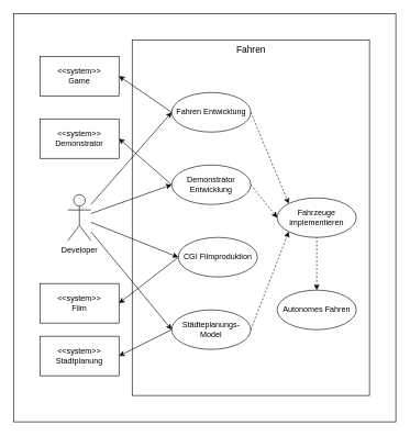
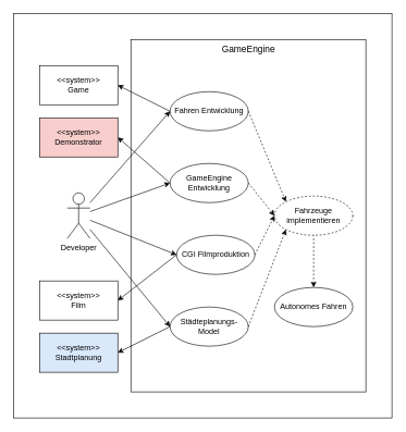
  <mxCell id="0" />
  <mxCell id="1" parent="0" />
  <mxCell id="2" value="" style="rounded=0;whiteSpace=wrap;html=1;fillColor=default;" vertex="1" parent="1"><mxGeometry x="20" y="20" width="580" height="620" as="geometry" /></mxCell>
  <mxCell id="3" value="" style="rounded=0;whiteSpace=wrap;html=1;fillColor=none;" vertex="1" parent="1"><mxGeometry x="200" y="60" width="360" height="540" as="geometry" /></mxCell>
- <mxCell id="4" value="&lt;font style=&quot;font-size: 14px;&quot;&gt;Fahren&lt;/font&gt;" style="text;html=1;align=center;verticalAlign=middle;resizable=0;points=[];autosize=1;strokeColor=none;fillColor=none;" vertex="1" parent="1"><mxGeometry x="325" y="60" width="110" height="30" as="geometry" /></mxCell>
+ <mxCell id="4" value="&lt;font style=&quot;font-size: 14px;&quot;&gt;GameEngine&lt;/font&gt;" style="text;html=1;align=center;verticalAlign=middle;resizable=0;points=[];autosize=1;strokeColor=none;fillColor=none;" vertex="1" parent="1"><mxGeometry x="325" y="60" width="110" height="30" as="geometry" /></mxCell>
  <mxCell id="5" style="rounded=0;orthogonalLoop=1;jettySize=auto;html=1;entryX=0;entryY=0.5;entryDx=0;entryDy=0;" edge="1" source="9" target="12" parent="1"><mxGeometry relative="1" as="geometry"><mxPoint x="250" y="110" as="targetPoint" /></mxGeometry></mxCell>
  <mxCell id="6" style="rounded=0;orthogonalLoop=1;jettySize=auto;html=1;entryX=0;entryY=0.5;entryDx=0;entryDy=0;" edge="1" parent="1" source="9" target="15"><mxGeometry relative="1" as="geometry" /></mxCell>
  <mxCell id="7" style="rounded=0;orthogonalLoop=1;jettySize=auto;html=1;entryX=0;entryY=0.5;entryDx=0;entryDy=0;" edge="1" parent="1" source="9" target="23"><mxGeometry relative="1" as="geometry" /></mxCell>
  <mxCell id="8" style="rounded=0;orthogonalLoop=1;jettySize=auto;html=1;entryX=0;entryY=0.5;entryDx=0;entryDy=0;" edge="1" parent="1" source="9" target="26"><mxGeometry relative="1" as="geometry" /></mxCell>
  <mxCell id="9" value="Developer" style="shape=umlActor;verticalLabelPosition=bottom;verticalAlign=top;html=1;outlineConnect=0;" vertex="1" parent="1"><mxGeometry x="102.5" y="295" width="35" height="70" as="geometry" /></mxCell>
  <mxCell id="10" style="rounded=0;orthogonalLoop=1;jettySize=auto;html=1;exitX=1;exitY=0.5;exitDx=0;exitDy=0;entryX=0;entryY=0;entryDx=0;entryDy=0;dashed=1;" edge="1" parent="1" source="12" target="18"><mxGeometry relative="1" as="geometry" /></mxCell>
  <mxCell id="11" style="rounded=0;orthogonalLoop=1;jettySize=auto;html=1;exitX=0;exitY=0.5;exitDx=0;exitDy=0;entryX=1;entryY=0.5;entryDx=0;entryDy=0;" edge="1" parent="1" source="12" target="19"><mxGeometry relative="1" as="geometry" /></mxCell>
  <mxCell id="12" value="Fahren Entwicklung" style="ellipse;whiteSpace=wrap;html=1;fillColor=none;" vertex="1" parent="1"><mxGeometry x="260" y="140" width="120" height="60" as="geometry" /></mxCell>
  <mxCell id="13" style="rounded=0;orthogonalLoop=1;jettySize=auto;html=1;exitX=1;exitY=0.5;exitDx=0;exitDy=0;dashed=1;entryX=0;entryY=0.5;entryDx=0;entryDy=0;" edge="1" parent="1" source="15" target="18"><mxGeometry relative="1" as="geometry"><mxPoint x="450" y="330" as="targetPoint" /></mxGeometry></mxCell>
  <mxCell id="14" style="rounded=0;orthogonalLoop=1;jettySize=auto;html=1;exitX=0;exitY=0.5;exitDx=0;exitDy=0;entryX=1;entryY=0.5;entryDx=0;entryDy=0;" edge="1" parent="1" source="15" target="20"><mxGeometry relative="1" as="geometry" /></mxCell>
- <mxCell id="15" value="Demonstrator Entwicklung" style="ellipse;whiteSpace=wrap;html=1;fillColor=none;" vertex="1" parent="1"><mxGeometry x="260" y="250" width="120" height="60" as="geometry" /></mxCell>
+ <mxCell id="15" value="GameEngine Entwicklung" style="ellipse;whiteSpace=wrap;html=1;fillColor=none;" vertex="1" parent="1"><mxGeometry x="260" y="250" width="120" height="60" as="geometry" /></mxCell>
  <mxCell id="16" style="rounded=0;orthogonalLoop=1;jettySize=auto;html=1;exitX=0.5;exitY=0;exitDx=0;exitDy=0;entryX=0.5;entryY=1;entryDx=0;entryDy=0;dashed=1;endArrow=none;endFill=0;startArrow=classic;startFill=1;" edge="1" parent="1" source="17" target="18"><mxGeometry relative="1" as="geometry" /></mxCell>
  <mxCell id="17" value="Autonomes Fahren" style="ellipse;whiteSpace=wrap;html=1;fillColor=none;" vertex="1" parent="1"><mxGeometry x="420" y="440" width="120" height="60" as="geometry" /></mxCell>
- <mxCell id="18" value="Fahrzeuge implementieren" style="ellipse;whiteSpace=wrap;html=1;fillColor=none;" vertex="1" parent="1"><mxGeometry x="420" y="300" width="120" height="60" as="geometry" /></mxCell>
- <mxCell id="19" value="&amp;lt;&amp;lt;system&amp;gt;&amp;gt;&lt;br&gt;Game" style="rounded=0;whiteSpace=wrap;html=1;" vertex="1" parent="1"><mxGeometry x="60" y="85" width="120" height="60" as="geometry" /></mxCell>
- <mxCell id="20" value="&amp;lt;&amp;lt;system&amp;gt;&amp;gt;&lt;br&gt;Demonstrator" style="rounded=0;whiteSpace=wrap;html=1;" vertex="1" parent="1"><mxGeometry x="60" y="180" width="120" height="60" as="geometry" /></mxCell>
+ <mxCell id="18" value="Fahrzeuge implementieren" style="ellipse;whiteSpace=wrap;html=1;fillColor=none;dashed=1;" vertex="1" parent="1"><mxGeometry x="420" y="300" width="120" height="60" as="geometry" /></mxCell>
+ <mxCell id="19" value="&amp;lt;&amp;lt;system&amp;gt;&amp;gt;&lt;br&gt;Game" style="rounded=0;whiteSpace=wrap;html=1;" vertex="1" parent="1"><mxGeometry x="60" y="100" width="120" height="60" as="geometry" /></mxCell>
+ <mxCell id="20" value="&amp;lt;&amp;lt;system&amp;gt;&amp;gt;&lt;br&gt;Demonstrator" style="rounded=0;whiteSpace=wrap;html=1;fillColor=#f8cecc;" vertex="1" parent="1"><mxGeometry x="60" y="180" width="120" height="60" as="geometry" /></mxCell>
+ <mxCell id="21" style="rounded=0;orthogonalLoop=1;jettySize=auto;html=1;exitX=1;exitY=0.5;exitDx=0;exitDy=0;dashed=1;entryX=0;entryY=0.5;entryDx=0;entryDy=0;" edge="1" parent="1" source="23" target="18"><mxGeometry relative="1" as="geometry"><mxPoint x="440" y="340" as="targetPoint" /></mxGeometry></mxCell>
  <mxCell id="22" style="rounded=0;orthogonalLoop=1;jettySize=auto;html=1;exitX=0;exitY=0.5;exitDx=0;exitDy=0;entryX=1;entryY=0.5;entryDx=0;entryDy=0;" edge="1" parent="1" source="23" target="27"><mxGeometry relative="1" as="geometry" /></mxCell>
  <mxCell id="23" value="CGI Filmproduktion" style="ellipse;whiteSpace=wrap;html=1;fillColor=none;" vertex="1" parent="1"><mxGeometry x="270" y="360" width="120" height="60" as="geometry" /></mxCell>
  <mxCell id="24" style="rounded=0;orthogonalLoop=1;jettySize=auto;html=1;exitX=1;exitY=0.5;exitDx=0;exitDy=0;entryX=0;entryY=1;entryDx=0;entryDy=0;dashed=1;" edge="1" parent="1" source="26" target="18"><mxGeometry relative="1" as="geometry" /></mxCell>
  <mxCell id="25" style="rounded=0;orthogonalLoop=1;jettySize=auto;html=1;exitX=0;exitY=0.5;exitDx=0;exitDy=0;entryX=1;entryY=0.5;entryDx=0;entryDy=0;" edge="1" parent="1" source="26" target="28"><mxGeometry relative="1" as="geometry" /></mxCell>
  <mxCell id="26" value="Städteplanungs-Model" style="ellipse;whiteSpace=wrap;html=1;fillColor=none;" vertex="1" parent="1"><mxGeometry x="260" y="470" width="120" height="60" as="geometry" /></mxCell>
  <mxCell id="27" value="&amp;lt;&amp;lt;system&amp;gt;&amp;gt;&lt;br&gt;Film" style="rounded=0;whiteSpace=wrap;html=1;" vertex="1" parent="1"><mxGeometry x="60" y="430" width="120" height="60" as="geometry" /></mxCell>
- <mxCell id="28" value="&amp;lt;&amp;lt;system&amp;gt;&amp;gt;&lt;br&gt;Stadtplanung" style="rounded=0;whiteSpace=wrap;html=1;" vertex="1" parent="1"><mxGeometry x="60" y="510" width="120" height="60" as="geometry" /></mxCell>
+ <mxCell id="28" value="&amp;lt;&amp;lt;system&amp;gt;&amp;gt;&lt;br&gt;Stadtplanung" style="rounded=0;whiteSpace=wrap;html=1;fillColor=#dae8fc;" vertex="1" parent="1"><mxGeometry x="60" y="510" width="120" height="60" as="geometry" /></mxCell>
